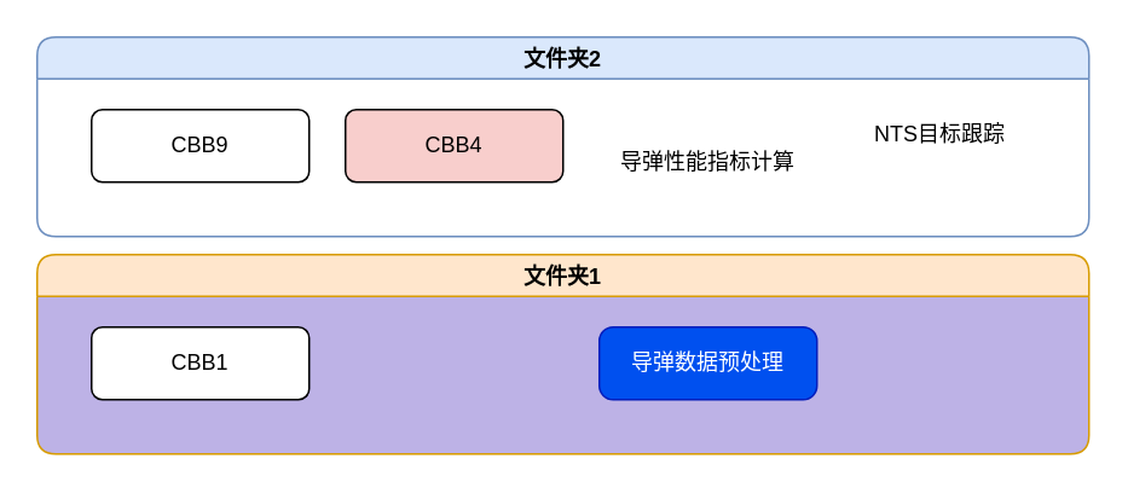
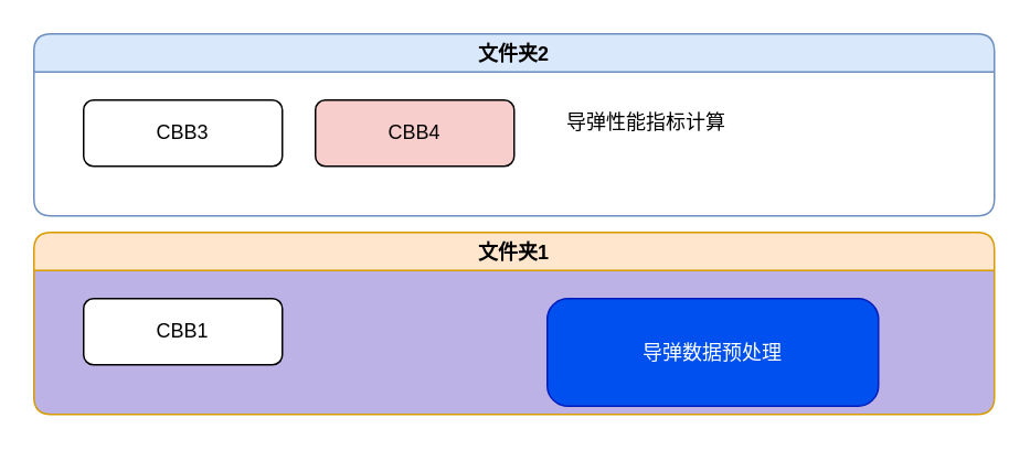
  <mxCell id="0" />
  <mxCell id="1" parent="0" />
  <mxCell id="2" value="文件夹1" style="swimlane;fillColor=#ffe6cc;strokeColor=#d79b00;rounded=1;swimlaneFillColor=#bdb2e6;" parent="1" vertex="1"><mxGeometry x="20" y="140" width="580" height="110" as="geometry"><mxRectangle x="90" y="50" width="100" height="30" as="alternateBounds" /></mxGeometry></mxCell>
  <mxCell id="3" value="CBB1" style="rounded=1;whiteSpace=wrap;html=1;" parent="2" vertex="1"><mxGeometry x="30" y="40" width="120" height="40" as="geometry" /></mxCell>
- <mxCell id="4" value="导弹数据预处理" style="rounded=1;whiteSpace=wrap;html=1;fillColor=#0050ef;strokeColor=#001DBC;fontColor=#ffffff;arcSize=19;" parent="2" vertex="1"><mxGeometry x="310" y="40" width="120" height="40" as="geometry" /></mxCell>
+ <mxCell id="4" value="导弹数据预处理" style="rounded=1;whiteSpace=wrap;html=1;fillColor=#0050ef;strokeColor=#001DBC;fontColor=#ffffff;arcSize=19;" parent="2" vertex="1"><mxGeometry x="310" y="40" width="200" height="65" as="geometry" /></mxCell>
  <mxCell id="5" value="文件夹2" style="swimlane;fillColor=#dae8fc;strokeColor=#6c8ebf;rounded=1;" parent="1" vertex="1"><mxGeometry x="20" y="20" width="580" height="110" as="geometry"><mxRectangle x="90" y="180" width="70" height="30" as="alternateBounds" /></mxGeometry></mxCell>
- <mxCell id="6" value="CBB9" style="rounded=1;whiteSpace=wrap;html=1;" parent="5" vertex="1"><mxGeometry x="30" y="40" width="120" height="40" as="geometry" /></mxCell>
+ <mxCell id="6" value="CBB3" style="rounded=1;whiteSpace=wrap;html=1;" parent="5" vertex="1"><mxGeometry x="30" y="40" width="120" height="40" as="geometry" /></mxCell>
  <mxCell id="7" value="CBB4" style="rounded=1;whiteSpace=wrap;html=1;fillColor=#f8cecc;" parent="5" vertex="1"><mxGeometry x="170" y="40" width="120" height="40" as="geometry" /></mxCell>
- <mxCell id="8" value="导弹性能指标计算" style="text;whiteSpace=wrap;html=1;" vertex="1" parent="5"><mxGeometry x="320" y="55" width="130" height="40" as="geometry" /></mxCell>
- <mxCell id="9" value="NTS目标跟踪" style="text;whiteSpace=wrap;html=1;" vertex="1" parent="5"><mxGeometry x="460" y="40" width="110" height="40" as="geometry" /></mxCell>
+ <mxCell id="8" value="导弹性能指标计算" style="text;whiteSpace=wrap;html=1;" vertex="1" parent="5"><mxGeometry x="320" y="40" width="130" height="40" as="geometry" /></mxCell>
